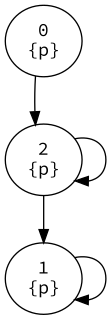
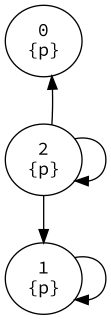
  digraph {
    fontname="Source Code Pro"
    node [fontname="Source Code Pro"]
    edge [fontname="Source Code Pro"]
    n1 [label=<0<br />{p}>]
    n2 [label=<2<br />{p}>]
    n3 [label=<1<br />{p}>]
-   n1 -> n2
+   n2 -> n1
    n2 -> n2
    n2 -> n3
    n3 -> n3
  }
